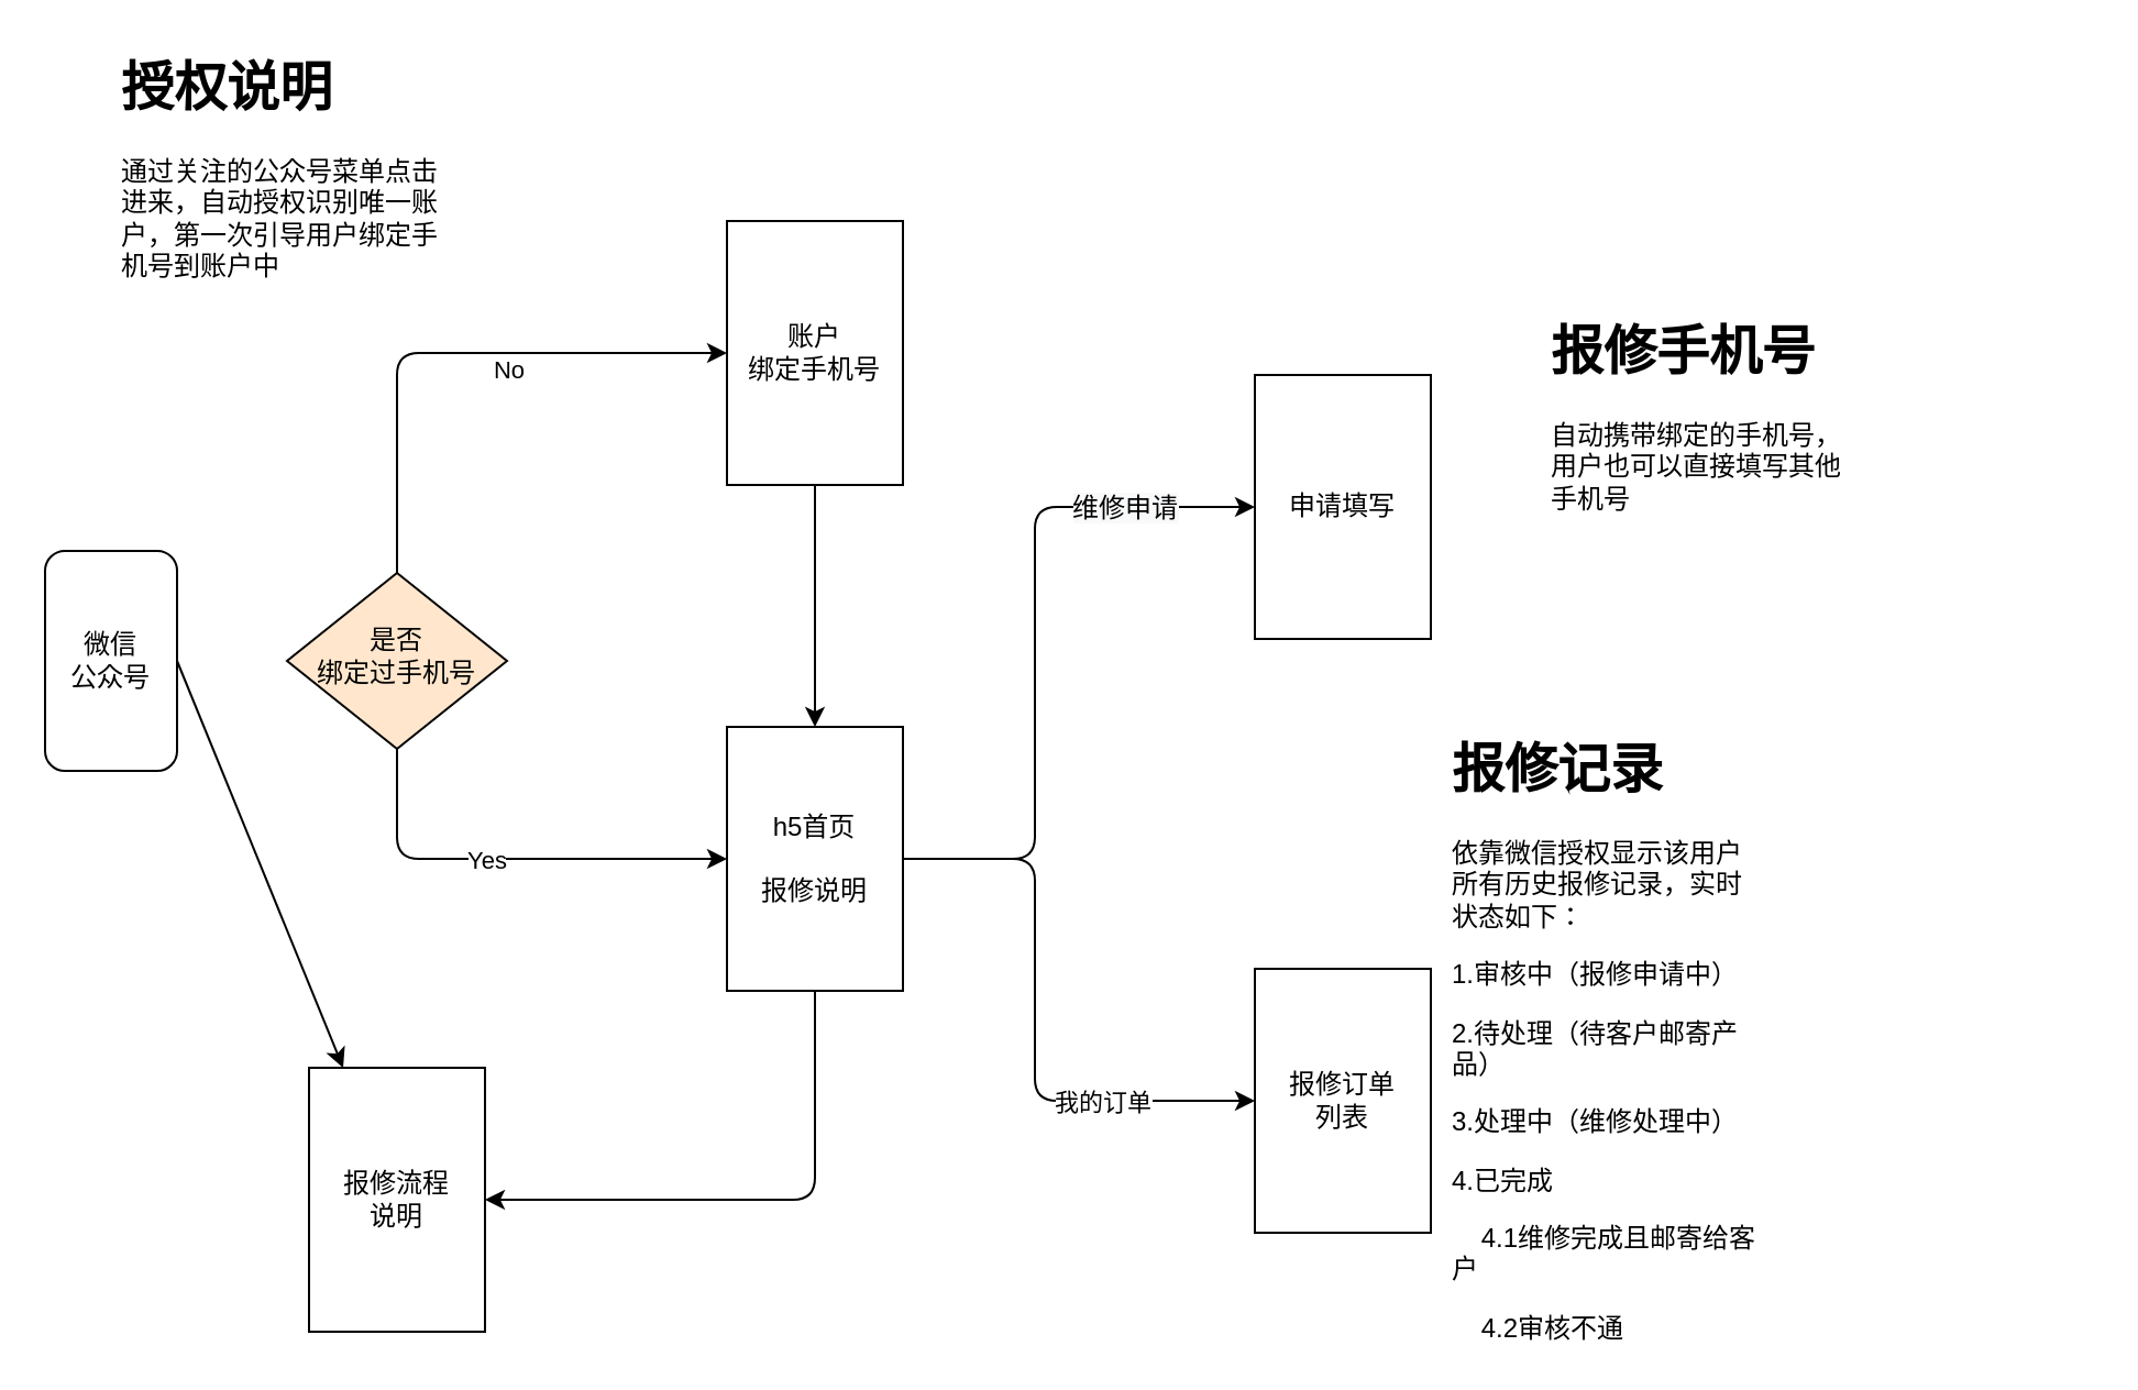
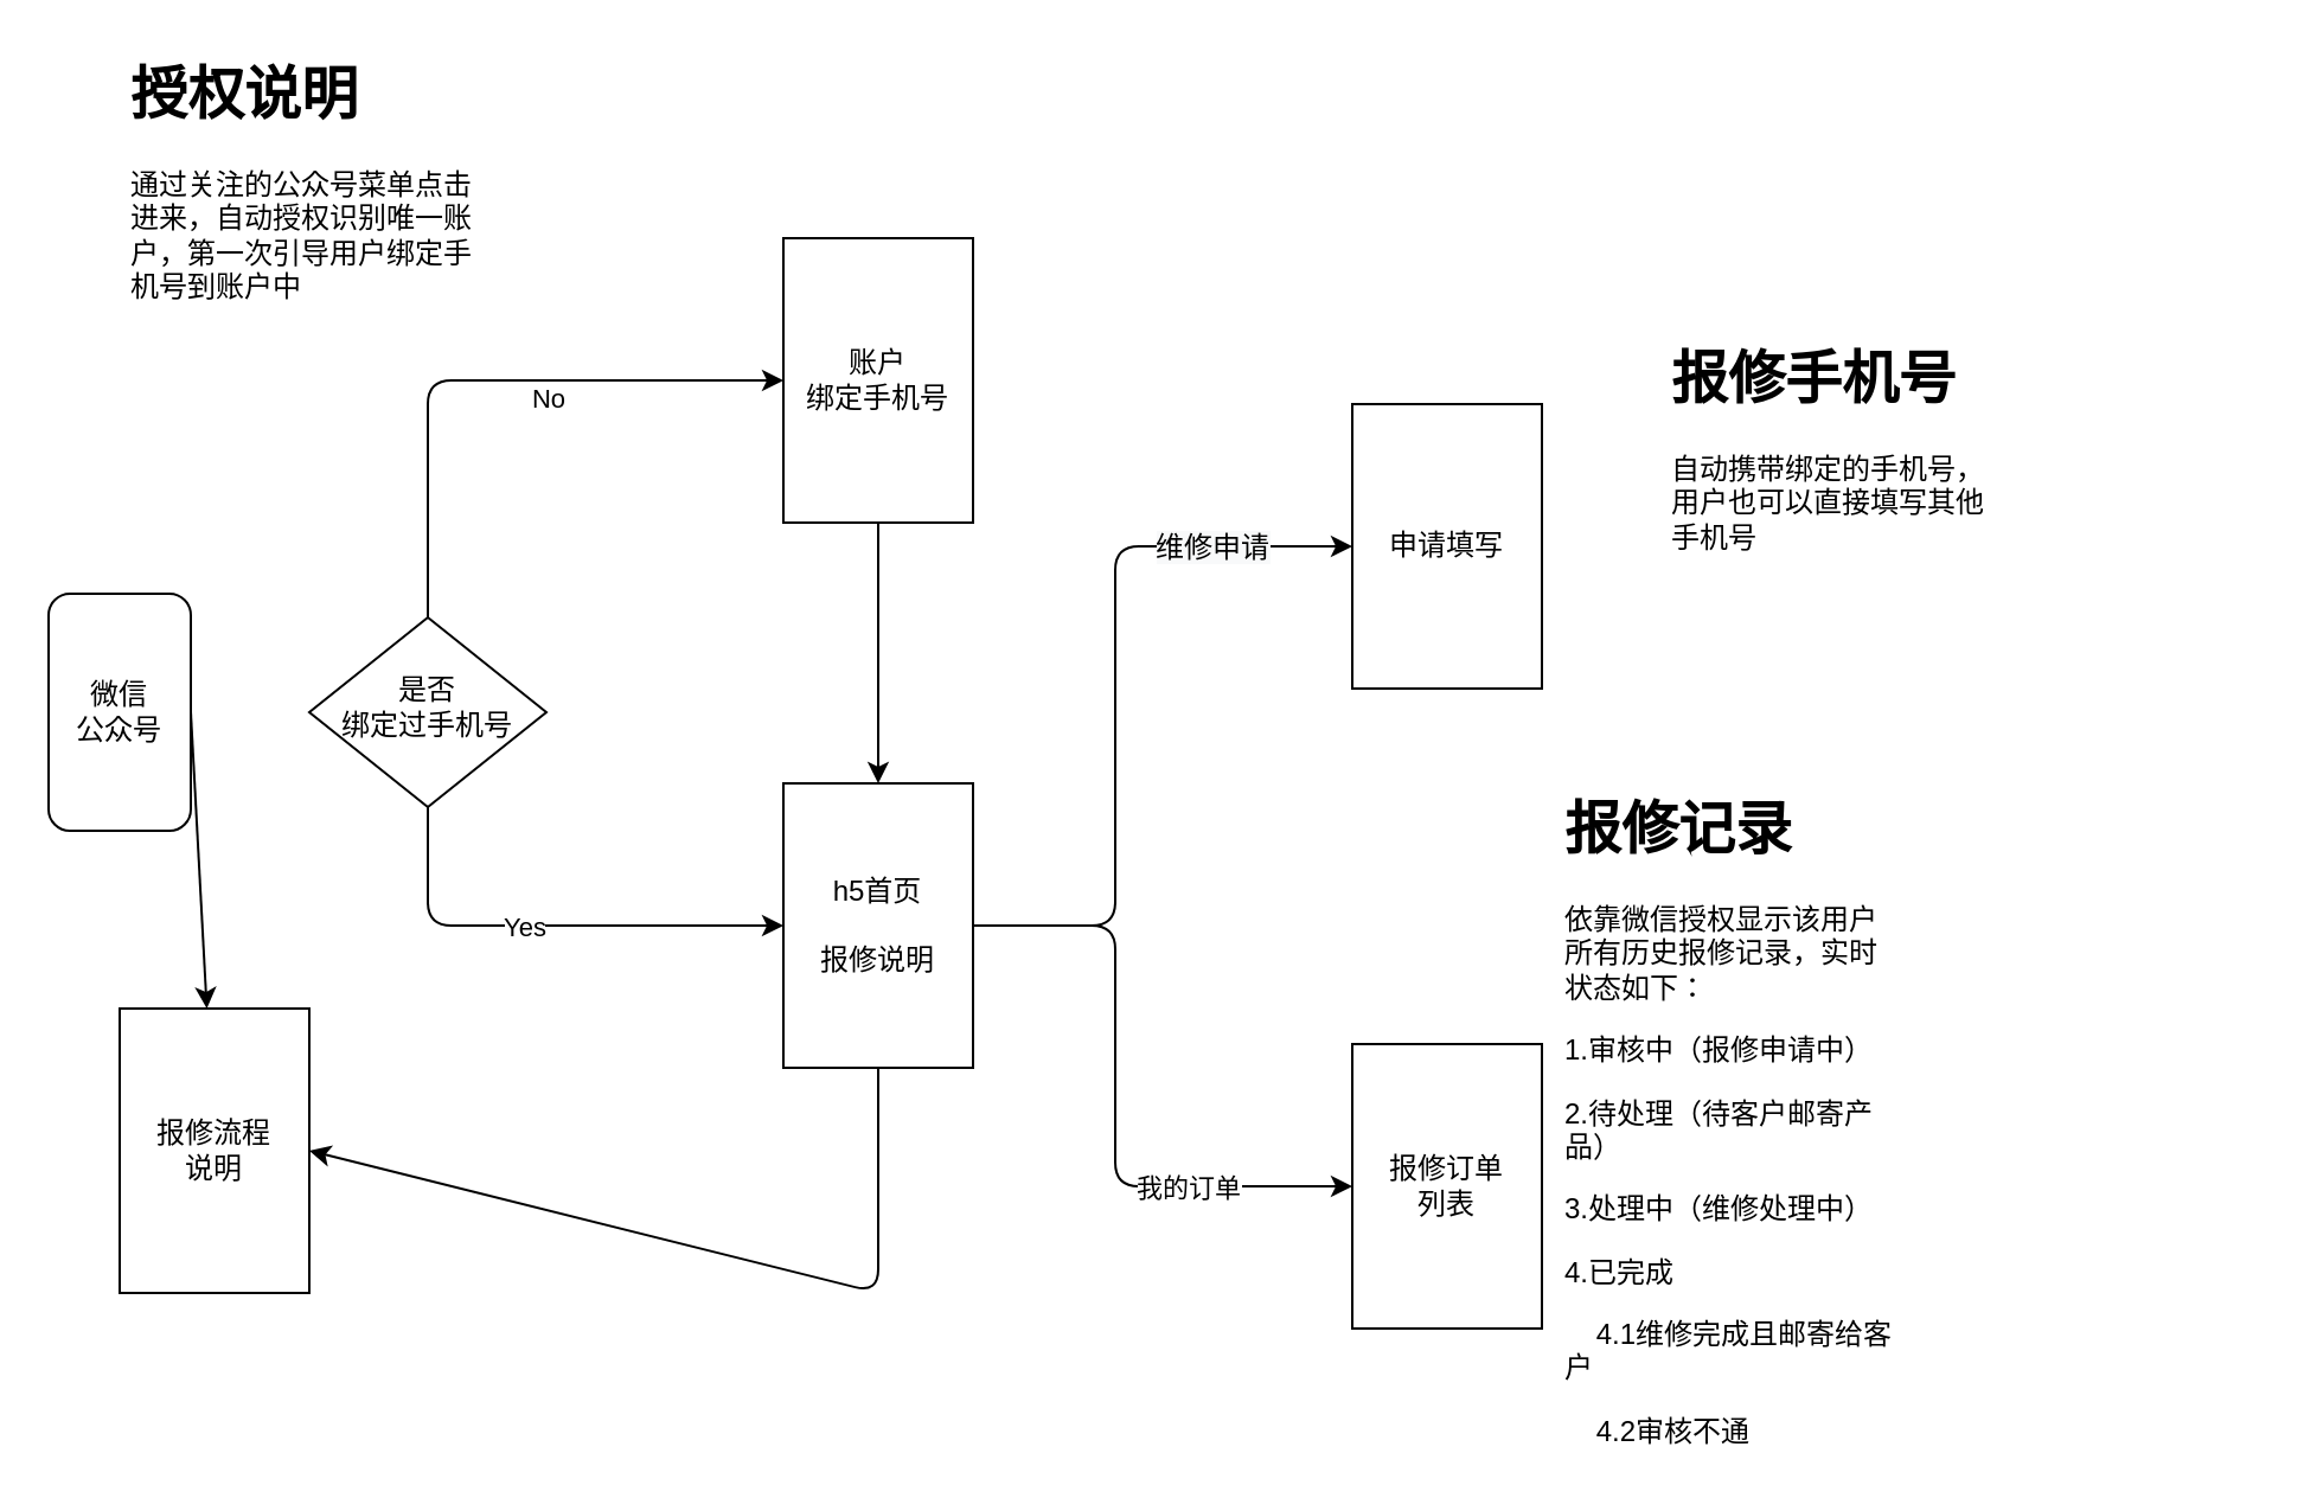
  <mxCell id="0" />
  <mxCell id="1" parent="0" />
  <mxCell id="2" value="&lt;h1&gt;授权说明&lt;/h1&gt;&lt;p&gt;通过关注的公众号菜单点击进来，自动授权识别唯一账户，第一次引导用户绑定手机号到账户中&lt;/p&gt;" style="text;html=1;strokeColor=none;fillColor=none;spacing=5;spacingTop=-20;whiteSpace=wrap;overflow=hidden;rounded=0;" vertex="1" parent="1"><mxGeometry x="50" y="20" width="160" height="120" as="geometry" /></mxCell>
  <mxCell id="3" value="" style="group" vertex="1" connectable="0" parent="1"><mxGeometry x="20" y="130" width="930" height="475" as="geometry" /></mxCell>
  <mxCell id="4" value="微信&lt;br&gt;公众号" style="rounded=1;whiteSpace=wrap;html=1;glass=0;" vertex="1" parent="3"><mxGeometry y="120" width="60" height="100" as="geometry" /></mxCell>
  <mxCell id="5" value="h5首页&lt;br&gt;&lt;br&gt;报修说明" style="rounded=0;whiteSpace=wrap;html=1;" vertex="1" parent="3"><mxGeometry x="310" y="200" width="80" height="120" as="geometry" /></mxCell>
- <mxCell id="6" value="是否&lt;br&gt;绑定过手机号" style="rhombus;whiteSpace=wrap;html=1;shadow=0;fontFamily=Helvetica;fontSize=12;align=center;strokeWidth=1;spacing=6;spacingTop=-4;fillColor=#ffe6cc;" vertex="1" parent="3"><mxGeometry x="110" y="130" width="100" height="80" as="geometry" /></mxCell>
+ <mxCell id="6" value="是否&lt;br&gt;绑定过手机号" style="rhombus;whiteSpace=wrap;html=1;shadow=0;fontFamily=Helvetica;fontSize=12;align=center;strokeWidth=1;spacing=6;spacingTop=-4;" vertex="1" parent="3"><mxGeometry x="110" y="130" width="100" height="80" as="geometry" /></mxCell>
  <mxCell id="7" value="" style="endArrow=classic;html=1;exitX=1;exitY=0.5;exitDx=0;exitDy=0;" edge="1" parent="3" source="4" target="14"><mxGeometry width="50" height="50" relative="1" as="geometry"><mxPoint x="650" y="300" as="sourcePoint" /><mxPoint x="700" y="250" as="targetPoint" /></mxGeometry></mxCell>
  <mxCell id="8" value="" style="endArrow=classic;html=1;exitX=0.5;exitY=1;exitDx=0;exitDy=0;entryX=0;entryY=0.5;entryDx=0;entryDy=0;" edge="1" parent="3" source="6" target="5"><mxGeometry width="50" height="50" relative="1" as="geometry"><mxPoint x="650" y="300" as="sourcePoint" /><mxPoint x="330" y="150" as="targetPoint" /><Array as="points"><mxPoint x="160" y="260" /></Array></mxGeometry></mxCell>
  <mxCell id="9" value="Yes" style="edgeLabel;html=1;align=center;verticalAlign=middle;resizable=0;points=[];" vertex="1" connectable="0" parent="8"><mxGeometry x="-0.236" y="1" relative="1" as="geometry"><mxPoint x="14" y="1" as="offset" /></mxGeometry></mxCell>
  <mxCell id="10" value="报修订单&lt;br&gt;列表" style="rounded=0;whiteSpace=wrap;html=1;" vertex="1" parent="3"><mxGeometry x="550" y="310" width="80" height="120" as="geometry" /></mxCell>
  <mxCell id="11" value="" style="endArrow=classic;html=1;entryX=0;entryY=0.5;entryDx=0;entryDy=0;" edge="1" parent="3" target="10"><mxGeometry width="50" height="50" relative="1" as="geometry"><mxPoint x="390" y="260" as="sourcePoint" /><mxPoint x="520" y="400" as="targetPoint" /><Array as="points"><mxPoint x="450" y="260" /><mxPoint x="450" y="370" /></Array></mxGeometry></mxCell>
  <mxCell id="12" value="我的订单" style="edgeLabel;html=1;align=center;verticalAlign=middle;resizable=0;points=[];" vertex="1" connectable="0" parent="11"><mxGeometry x="0.207" y="2" relative="1" as="geometry"><mxPoint x="28.0" y="7.0" as="offset" /></mxGeometry></mxCell>
  <mxCell id="13" value="&lt;h1&gt;报修记录&lt;/h1&gt;&lt;p&gt;依靠微信授权显示该用户所有历史报修记录，实时状态如下：&lt;/p&gt;&lt;p&gt;1.审核中（报修申请中）&lt;/p&gt;&lt;p&gt;&lt;span&gt;2.待处理（待客户邮寄产品）&lt;/span&gt;&lt;/p&gt;&lt;p&gt;3.处理中（维修处理中）&lt;/p&gt;&lt;p&gt;4.已完成&lt;/p&gt;&lt;p&gt;&amp;nbsp; &amp;nbsp; 4.1维修完成且邮寄给客户&lt;/p&gt;&lt;p&gt;&amp;nbsp; &amp;nbsp; 4.2审核不通&lt;/p&gt;&lt;p&gt;5.待评价&lt;/p&gt;" style="text;html=1;strokeColor=none;fillColor=none;spacing=5;spacingTop=-20;whiteSpace=wrap;overflow=hidden;rounded=0;" vertex="1" parent="3"><mxGeometry x="635" y="200" width="150" height="280" as="geometry" /></mxCell>
- <mxCell id="14" value="报修流程&lt;br&gt;说明" style="rounded=0;whiteSpace=wrap;html=1;" vertex="1" parent="3"><mxGeometry x="120" y="355" width="80" height="120" as="geometry" /></mxCell>
+ <mxCell id="14" value="报修流程&lt;br&gt;说明" style="rounded=0;whiteSpace=wrap;html=1;" vertex="1" parent="3"><mxGeometry x="30" y="295" width="80" height="120" as="geometry" /></mxCell>
  <mxCell id="15" value="申请填写" style="rounded=0;whiteSpace=wrap;html=1;" vertex="1" parent="3"><mxGeometry x="550" y="40" width="80" height="120" as="geometry" /></mxCell>
  <mxCell id="16" value="" style="endArrow=classic;html=1;exitX=1;exitY=0.5;exitDx=0;exitDy=0;entryX=0;entryY=0.5;entryDx=0;entryDy=0;" edge="1" parent="3" source="5" target="15"><mxGeometry width="50" height="50" relative="1" as="geometry"><mxPoint x="590" y="190" as="sourcePoint" /><mxPoint x="640" y="140" as="targetPoint" /><Array as="points"><mxPoint x="450" y="260" /><mxPoint x="450" y="100" /></Array></mxGeometry></mxCell>
  <mxCell id="17" value="&lt;span style=&quot;font-size: 12px ; background-color: rgb(248 , 249 , 250)&quot;&gt;维修申请&lt;/span&gt;" style="edgeLabel;html=1;align=center;verticalAlign=middle;resizable=0;points=[];" vertex="1" connectable="0" parent="16"><mxGeometry x="0.039" y="-1" relative="1" as="geometry"><mxPoint x="39" y="-54" as="offset" /></mxGeometry></mxCell>
  <mxCell id="18" value="&lt;h1&gt;报修手机号&lt;/h1&gt;&lt;p&gt;自动携带绑定的手机号，用户也可以直接填写其他手机号&lt;/p&gt;" style="text;html=1;strokeColor=none;fillColor=none;spacing=5;spacingTop=-20;whiteSpace=wrap;overflow=hidden;rounded=0;" vertex="1" parent="3"><mxGeometry x="680" y="10" width="140" height="100" as="geometry" /></mxCell>
  <mxCell id="19" value="" style="endArrow=classic;html=1;entryX=1;entryY=0.5;entryDx=0;entryDy=0;exitX=0.5;exitY=1;exitDx=0;exitDy=0;" edge="1" parent="3" source="5" target="14"><mxGeometry width="50" height="50" relative="1" as="geometry"><mxPoint x="300" y="380" as="sourcePoint" /><mxPoint x="350" y="330" as="targetPoint" /><Array as="points"><mxPoint x="350" y="415" /></Array></mxGeometry></mxCell>
  <mxCell id="20" value="账户&lt;br&gt;绑定手机号" style="rounded=0;whiteSpace=wrap;html=1;" vertex="1" parent="1"><mxGeometry x="330" y="100" width="80" height="120" as="geometry" /></mxCell>
  <mxCell id="21" value="" style="endArrow=classic;html=1;exitX=0.5;exitY=1;exitDx=0;exitDy=0;entryX=0.5;entryY=0;entryDx=0;entryDy=0;" edge="1" parent="1" source="20" target="5"><mxGeometry width="50" height="50" relative="1" as="geometry"><mxPoint x="410" y="230" as="sourcePoint" /><mxPoint x="330" y="270" as="targetPoint" /><Array as="points" /></mxGeometry></mxCell>
  <mxCell id="22" value="" style="endArrow=classic;html=1;exitX=0.5;exitY=0;exitDx=0;exitDy=0;entryX=0;entryY=0.5;entryDx=0;entryDy=0;" edge="1" parent="1" source="6" target="20"><mxGeometry width="50" height="50" relative="1" as="geometry"><mxPoint x="290" y="370" as="sourcePoint" /><mxPoint x="310" y="180" as="targetPoint" /><Array as="points"><mxPoint x="180" y="160" /></Array></mxGeometry></mxCell>
  <mxCell id="23" value="No" style="edgeLabel;html=1;align=center;verticalAlign=middle;resizable=0;points=[];" vertex="1" connectable="0" parent="22"><mxGeometry x="-0.333" y="1" relative="1" as="geometry"><mxPoint x="51" y="-10" as="offset" /></mxGeometry></mxCell>
